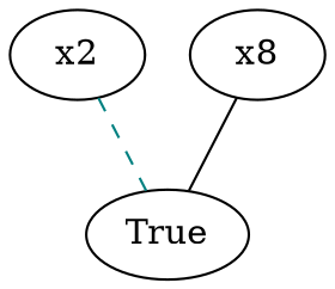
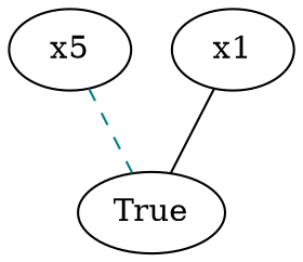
  graph {
-   n1 [label=x2]
+   n1 [label=x5]
    n2 [label=True]
-   n3 [label=x8]
+   n3 [label=x1]
    n1 -- n2 [color=teal style=dashed]
    n3 -- n2 [color=black]
  }
